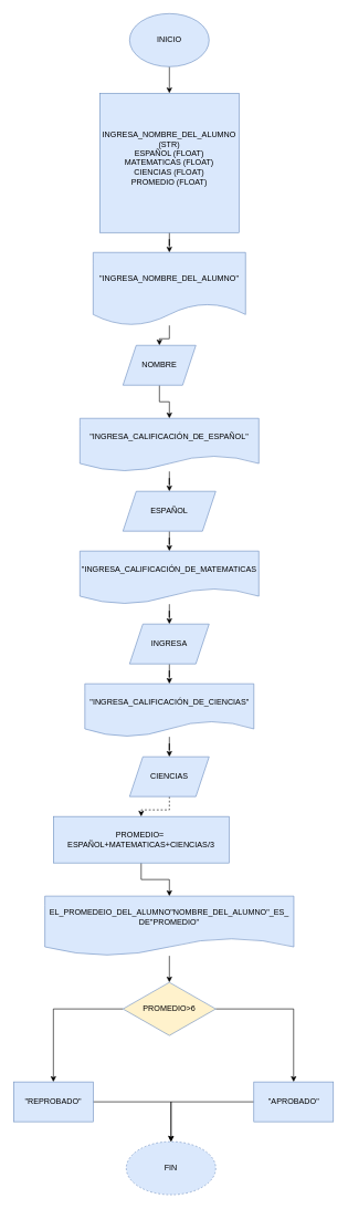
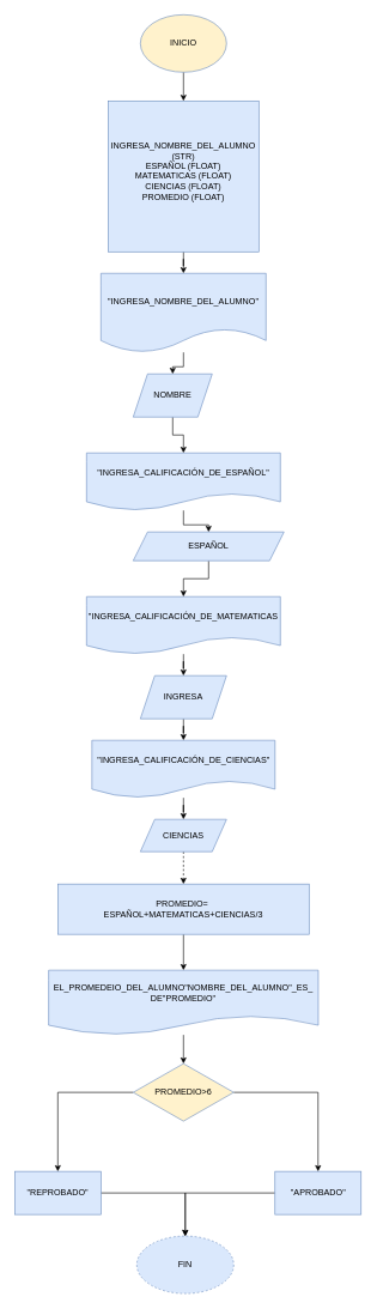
  <mxCell id="0" />
  <mxCell id="1" parent="0" />
  <mxCell id="2" value="" style="edgeStyle=orthogonalEdgeStyle;rounded=0;orthogonalLoop=1;jettySize=auto;html=1;" edge="1" parent="1" source="3" target="5"><mxGeometry relative="1" as="geometry" /></mxCell>
- <mxCell id="3" value="INICIO" style="ellipse;whiteSpace=wrap;html=1;fillColor=#dae8fc;strokeColor=#6c8ebf;" vertex="1" parent="1"><mxGeometry x="195" y="20" width="120" height="80" as="geometry" /></mxCell>
+ <mxCell id="3" value="INICIO" style="ellipse;whiteSpace=wrap;html=1;fillColor=#fff2cc;strokeColor=#6c8ebf;" vertex="1" parent="1"><mxGeometry x="195" y="20" width="120" height="80" as="geometry" /></mxCell>
  <mxCell id="4" value="" style="edgeStyle=orthogonalEdgeStyle;rounded=0;orthogonalLoop=1;jettySize=auto;html=1;" edge="1" parent="1" source="5" target="7"><mxGeometry relative="1" as="geometry" /></mxCell>
  <mxCell id="5" value="INGRESA_NOMBRE_DEL_ALUMNO (STR)&lt;br&gt;ESPAÑOL (FLOAT)&lt;br&gt;MATEMATICAS (FLOAT)&lt;br&gt;CIENCIAS (FLOAT)&lt;br&gt;PROMEDIO (FLOAT)&lt;br&gt;&lt;br&gt;" style="whiteSpace=wrap;html=1;aspect=fixed;fillColor=#dae8fc;strokeColor=#6c8ebf;" vertex="1" parent="1"><mxGeometry x="150" y="140" width="210" height="210" as="geometry" /></mxCell>
  <mxCell id="6" value="" style="edgeStyle=orthogonalEdgeStyle;rounded=0;orthogonalLoop=1;jettySize=auto;html=1;" edge="1" parent="1" source="7" target="9"><mxGeometry relative="1" as="geometry" /></mxCell>
  <mxCell id="7" value="&quot;INGRESA_NOMBRE_DEL_ALUMNO&quot;" style="shape=document;whiteSpace=wrap;html=1;boundedLbl=1;fillColor=#dae8fc;strokeColor=#6c8ebf;" vertex="1" parent="1"><mxGeometry x="140" y="380" width="230" height="110" as="geometry" /></mxCell>
  <mxCell id="8" value="" style="edgeStyle=orthogonalEdgeStyle;rounded=0;orthogonalLoop=1;jettySize=auto;html=1;" edge="1" parent="1" source="9" target="11"><mxGeometry relative="1" as="geometry" /></mxCell>
  <mxCell id="9" value="NOMBRE" style="shape=parallelogram;perimeter=parallelogramPerimeter;whiteSpace=wrap;html=1;fixedSize=1;fillColor=#dae8fc;strokeColor=#6c8ebf;" vertex="1" parent="1"><mxGeometry x="185" y="520" width="110" height="60" as="geometry" /></mxCell>
  <mxCell id="10" value="" style="edgeStyle=orthogonalEdgeStyle;rounded=0;orthogonalLoop=1;jettySize=auto;html=1;" edge="1" parent="1" source="11" target="13"><mxGeometry relative="1" as="geometry" /></mxCell>
  <mxCell id="11" value="&quot;INGRESA_CALIFICACIÓN_DE_ESPAÑOL&quot;" style="shape=document;whiteSpace=wrap;html=1;boundedLbl=1;fillColor=#dae8fc;strokeColor=#6c8ebf;" vertex="1" parent="1"><mxGeometry x="120" y="630" width="270" height="80" as="geometry" /></mxCell>
  <mxCell id="12" value="" style="edgeStyle=orthogonalEdgeStyle;rounded=0;orthogonalLoop=1;jettySize=auto;html=1;" edge="1" parent="1" source="13" target="15"><mxGeometry relative="1" as="geometry" /></mxCell>
- <mxCell id="13" value="ESPAÑOL" style="shape=parallelogram;perimeter=parallelogramPerimeter;whiteSpace=wrap;html=1;fixedSize=1;fillColor=#dae8fc;strokeColor=#6c8ebf;" vertex="1" parent="1"><mxGeometry x="185" y="740" width="140" height="60" as="geometry" /></mxCell>
+ <mxCell id="13" value="ESPAÑOL" style="shape=parallelogram;perimeter=parallelogramPerimeter;whiteSpace=wrap;html=1;fixedSize=1;fillColor=#dae8fc;strokeColor=#6c8ebf;" vertex="1" parent="1"><mxGeometry x="185" y="740" width="210" height="40" as="geometry" /></mxCell>
  <mxCell id="14" value="" style="edgeStyle=orthogonalEdgeStyle;rounded=0;orthogonalLoop=1;jettySize=auto;html=1;" edge="1" parent="1" source="15" target="17"><mxGeometry relative="1" as="geometry" /></mxCell>
  <mxCell id="15" value="&quot;INGRESA_CALIFICACIÓN_DE_MATEMATICAS" style="shape=document;whiteSpace=wrap;html=1;boundedLbl=1;fillColor=#dae8fc;strokeColor=#6c8ebf;" vertex="1" parent="1"><mxGeometry x="120" y="830" width="270" height="80" as="geometry" /></mxCell>
  <mxCell id="16" value="" style="edgeStyle=orthogonalEdgeStyle;rounded=0;orthogonalLoop=1;jettySize=auto;html=1;" edge="1" parent="1" source="17" target="19"><mxGeometry relative="1" as="geometry" /></mxCell>
  <mxCell id="17" value="INGRESA" style="shape=parallelogram;perimeter=parallelogramPerimeter;whiteSpace=wrap;html=1;fixedSize=1;fillColor=#dae8fc;strokeColor=#6c8ebf;" vertex="1" parent="1"><mxGeometry x="195" y="940" width="120" height="60" as="geometry" /></mxCell>
  <mxCell id="18" value="" style="edgeStyle=orthogonalEdgeStyle;rounded=0;orthogonalLoop=1;jettySize=auto;html=1;" edge="1" parent="1" source="19" target="21"><mxGeometry relative="1" as="geometry" /></mxCell>
  <mxCell id="19" value="&quot;INGRESA_CALIFICACIÓN_DE_CIENCIAS&quot;" style="shape=document;whiteSpace=wrap;html=1;boundedLbl=1;fillColor=#dae8fc;strokeColor=#6c8ebf;" vertex="1" parent="1"><mxGeometry x="127.5" y="1030" width="255" height="80" as="geometry" /></mxCell>
  <mxCell id="20" value="" style="edgeStyle=orthogonalEdgeStyle;rounded=0;orthogonalLoop=1;jettySize=auto;html=1;dashed=1;" edge="1" parent="1" source="21" target="23"><mxGeometry relative="1" as="geometry" /></mxCell>
- <mxCell id="21" value="CIENCIAS" style="shape=parallelogram;perimeter=parallelogramPerimeter;whiteSpace=wrap;html=1;fixedSize=1;fillColor=#dae8fc;strokeColor=#6c8ebf;" vertex="1" parent="1"><mxGeometry x="195" y="1140" width="120" height="60" as="geometry" /></mxCell>
+ <mxCell id="21" value="CIENCIAS" style="shape=parallelogram;perimeter=parallelogramPerimeter;whiteSpace=wrap;html=1;fixedSize=1;fillColor=#dae8fc;strokeColor=#6c8ebf;" vertex="1" parent="1"><mxGeometry x="195" y="1140" width="120" height="45" as="geometry" /></mxCell>
  <mxCell id="22" value="" style="edgeStyle=orthogonalEdgeStyle;rounded=0;orthogonalLoop=1;jettySize=auto;html=1;" edge="1" parent="1" source="23" target="25"><mxGeometry relative="1" as="geometry" /></mxCell>
- <mxCell id="23" value="PROMEDIO=&amp;nbsp;&lt;br&gt;ESPAÑOL+MATEMATICAS+CIENCIAS/3" style="whiteSpace=wrap;html=1;fillColor=#dae8fc;strokeColor=#6c8ebf;" vertex="1" parent="1"><mxGeometry x="80" y="1230" width="265" height="70" as="geometry" /></mxCell>
+ <mxCell id="23" value="PROMEDIO=&amp;nbsp;&lt;br&gt;ESPAÑOL+MATEMATICAS+CIENCIAS/3" style="whiteSpace=wrap;html=1;fillColor=#dae8fc;strokeColor=#6c8ebf;" vertex="1" parent="1"><mxGeometry x="80" y="1230" width="350" height="70" as="geometry" /></mxCell>
  <mxCell id="24" value="" style="edgeStyle=orthogonalEdgeStyle;rounded=0;orthogonalLoop=1;jettySize=auto;html=1;" edge="1" parent="1" source="25" target="29"><mxGeometry relative="1" as="geometry" /></mxCell>
  <mxCell id="25" value="EL_PROMEDEIO_DEL_ALUMNO&quot;NOMBRE_DEL_ALUMNO&quot;_ES_ DE&quot;PROMEDIO&quot;" style="shape=document;whiteSpace=wrap;html=1;boundedLbl=1;fillColor=#dae8fc;strokeColor=#6c8ebf;" vertex="1" parent="1"><mxGeometry x="67.19" y="1350" width="375.62" height="90" as="geometry" /></mxCell>
  <mxCell id="26" value="FIN" style="ellipse;whiteSpace=wrap;html=1;fillColor=#dae8fc;strokeColor=#6c8ebf;dashed=1;" vertex="1" parent="1"><mxGeometry x="190" y="1720" width="135" height="80" as="geometry" /></mxCell>
  <mxCell id="27" value="" style="edgeStyle=orthogonalEdgeStyle;rounded=0;orthogonalLoop=1;jettySize=auto;html=1;" edge="1" parent="1" source="29" target="31"><mxGeometry relative="1" as="geometry" /></mxCell>
  <mxCell id="28" value="" style="edgeStyle=orthogonalEdgeStyle;rounded=0;orthogonalLoop=1;jettySize=auto;html=1;" edge="1" parent="1" source="29" target="33"><mxGeometry relative="1" as="geometry" /></mxCell>
  <mxCell id="29" value="PROMEDIO&amp;gt;6" style="rhombus;whiteSpace=wrap;html=1;fillColor=#fff2cc;strokeColor=#6c8ebf;" vertex="1" parent="1"><mxGeometry x="185" y="1480" width="140" height="80" as="geometry" /></mxCell>
  <mxCell id="30" value="" style="edgeStyle=orthogonalEdgeStyle;rounded=0;orthogonalLoop=1;jettySize=auto;html=1;" edge="1" parent="1" source="31" target="26"><mxGeometry relative="1" as="geometry" /></mxCell>
  <mxCell id="31" value="&quot;APROBADO&quot;" style="whiteSpace=wrap;html=1;fillColor=#dae8fc;strokeColor=#6c8ebf;" vertex="1" parent="1"><mxGeometry x="382.5" y="1630" width="120" height="60" as="geometry" /></mxCell>
  <mxCell id="32" value="" style="edgeStyle=orthogonalEdgeStyle;rounded=0;orthogonalLoop=1;jettySize=auto;html=1;" edge="1" parent="1" source="33" target="26"><mxGeometry relative="1" as="geometry" /></mxCell>
  <mxCell id="33" value="&quot;REPROBADO&quot;" style="whiteSpace=wrap;html=1;fillColor=#dae8fc;strokeColor=#6c8ebf;" vertex="1" parent="1"><mxGeometry x="20" y="1630" width="120" height="60" as="geometry" /></mxCell>
